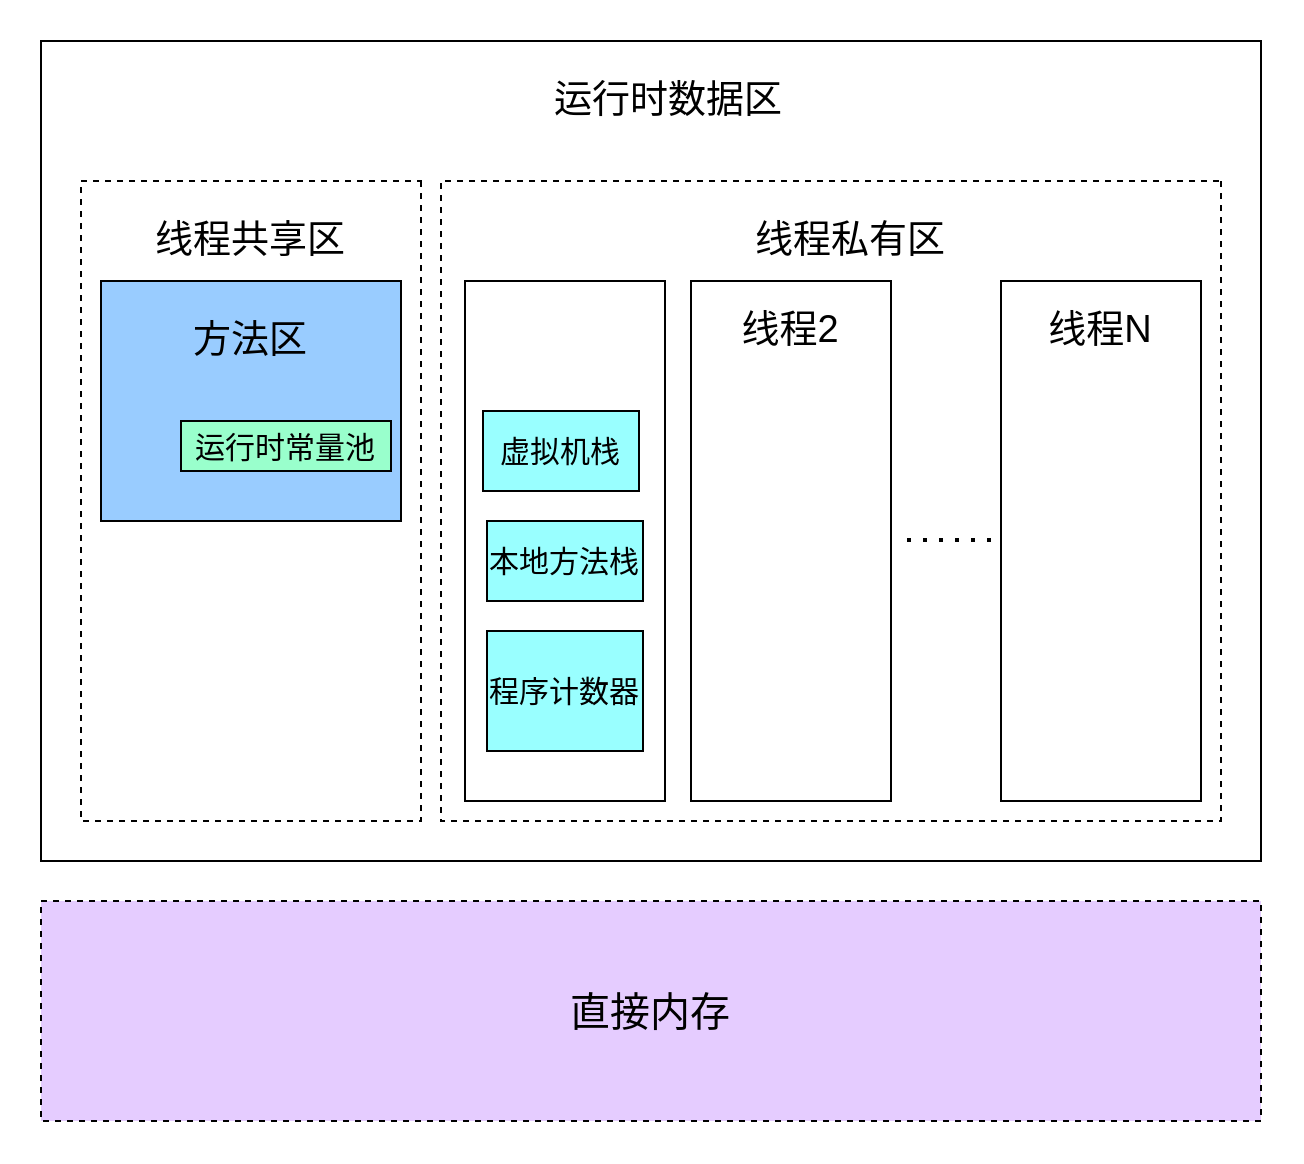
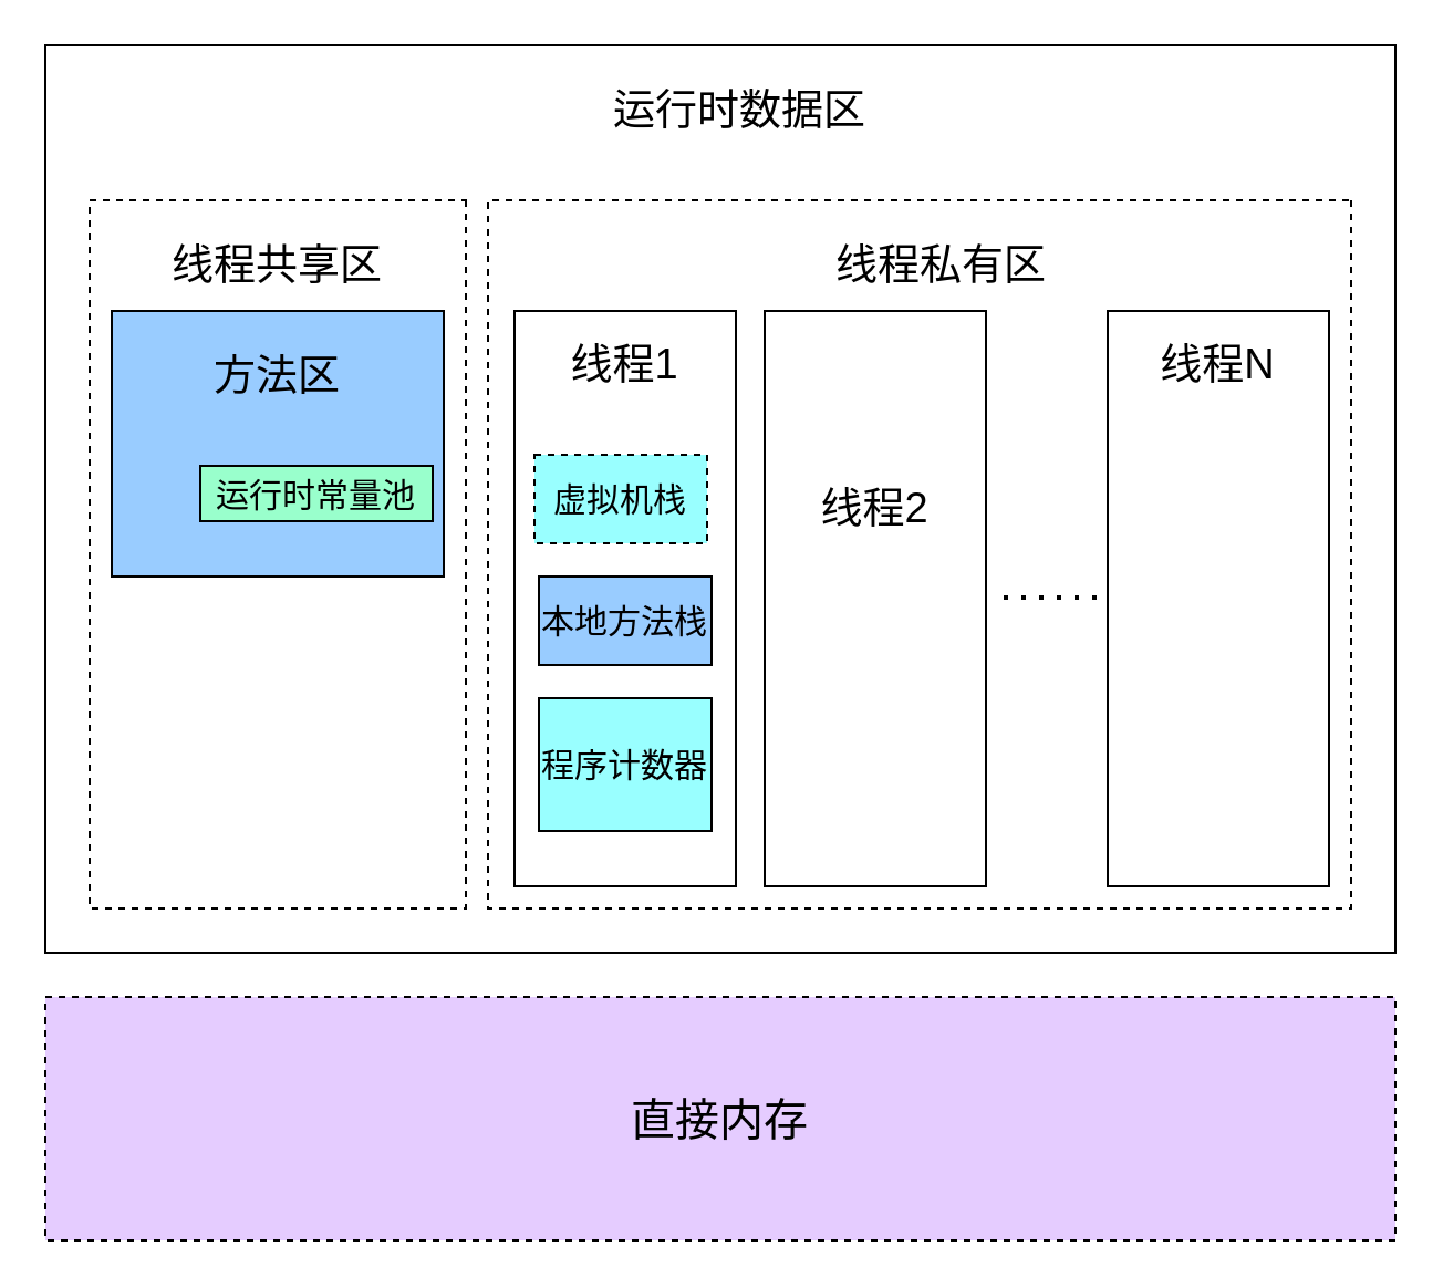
  <mxCell id="0" />
  <mxCell id="1" parent="0" />
  <mxCell id="2" value="&lt;font style=&quot;font-size: 20px&quot;&gt;直接内存&lt;/font&gt;" style="rounded=0;whiteSpace=wrap;html=1;fillColor=#E5CCFF;dashed=1;" vertex="1" parent="1"><mxGeometry x="20" y="450" width="610" height="110" as="geometry" /></mxCell>
  <mxCell id="3" value="" style="rounded=0;whiteSpace=wrap;html=1;" vertex="1" parent="1"><mxGeometry x="20" y="20" width="610" height="410" as="geometry" /></mxCell>
  <mxCell id="4" value="&lt;font style=&quot;font-size: 19px&quot;&gt;运行时数据区&lt;/font&gt;" style="text;html=1;strokeColor=none;fillColor=none;align=center;verticalAlign=middle;whiteSpace=wrap;rounded=0;" vertex="1" parent="1"><mxGeometry x="249" y="30" width="170" height="40" as="geometry" /></mxCell>
  <mxCell id="5" value="" style="rounded=0;whiteSpace=wrap;html=1;direction=south;dashed=1;" vertex="1" parent="1"><mxGeometry x="40" y="90" width="170" height="320" as="geometry" /></mxCell>
  <mxCell id="6" value="" style="rounded=0;whiteSpace=wrap;html=1;direction=south;dashed=1;" vertex="1" parent="1"><mxGeometry x="220" y="90" width="390" height="320" as="geometry" /></mxCell>
  <mxCell id="7" value="" style="rounded=0;whiteSpace=wrap;html=1;fillColor=#99CCFF;" vertex="1" parent="1"><mxGeometry x="50" y="140" width="150" height="120" as="geometry" /></mxCell>
  <mxCell id="8" value="&lt;font style=&quot;font-size: 19px&quot;&gt;线程共享区&lt;/font&gt;" style="text;html=1;strokeColor=none;fillColor=none;align=center;verticalAlign=middle;whiteSpace=wrap;rounded=0;" vertex="1" parent="1"><mxGeometry x="55" y="100" width="140" height="40" as="geometry" /></mxCell>
  <mxCell id="9" value="&lt;font style=&quot;font-size: 19px&quot;&gt;线程私有区&lt;/font&gt;" style="text;html=1;strokeColor=none;fillColor=none;align=center;verticalAlign=middle;whiteSpace=wrap;rounded=0;" vertex="1" parent="1"><mxGeometry x="355" y="100" width="140" height="40" as="geometry" /></mxCell>
  <mxCell id="10" value="&lt;span style=&quot;font-size: 19px&quot;&gt;方法区&lt;/span&gt;" style="text;html=1;strokeColor=none;fillColor=none;align=center;verticalAlign=middle;whiteSpace=wrap;rounded=0;" vertex="1" parent="1"><mxGeometry x="55" y="150" width="140" height="40" as="geometry" /></mxCell>
  <mxCell id="11" value="&lt;font style=&quot;font-size: 15px&quot;&gt;运行时常量池&lt;/font&gt;" style="rounded=0;whiteSpace=wrap;html=1;fillColor=#99FFCC;" vertex="1" parent="1"><mxGeometry x="90" y="210" width="105" height="25" as="geometry" /></mxCell>
  <mxCell id="12" value="" style="rounded=0;whiteSpace=wrap;html=1;direction=south;fillColor=#FFFFFF;" vertex="1" parent="1"><mxGeometry x="232" y="140" width="100" height="260" as="geometry" /></mxCell>
- <mxCell id="14" value="&lt;span style=&quot;font-size: 15px&quot;&gt;虚拟机栈&lt;/span&gt;" style="rounded=0;whiteSpace=wrap;html=1;fillColor=#99FFFF;" vertex="1" parent="1"><mxGeometry x="241" y="205" width="78" height="40" as="geometry" /></mxCell>
- <mxCell id="15" value="&lt;span style=&quot;font-size: 15px&quot;&gt;本地方法栈&lt;/span&gt;" style="rounded=0;whiteSpace=wrap;html=1;fillColor=#99FFFF;" vertex="1" parent="1"><mxGeometry x="243" y="260" width="78" height="40" as="geometry" /></mxCell>
+ <mxCell id="13" value="&lt;span style=&quot;font-size: 19px&quot;&gt;线程1&lt;/span&gt;" style="text;html=1;strokeColor=none;fillColor=none;align=center;verticalAlign=middle;whiteSpace=wrap;rounded=0;" vertex="1" parent="1"><mxGeometry x="247" y="150" width="70" height="30" as="geometry" /></mxCell>
+ <mxCell id="14" value="&lt;span style=&quot;font-size: 15px&quot;&gt;虚拟机栈&lt;/span&gt;" style="rounded=0;whiteSpace=wrap;html=1;fillColor=#99FFFF;dashed=1;" vertex="1" parent="1"><mxGeometry x="241" y="205" width="78" height="40" as="geometry" /></mxCell>
+ <mxCell id="15" value="&lt;span style=&quot;font-size: 15px&quot;&gt;本地方法栈&lt;/span&gt;" style="rounded=0;whiteSpace=wrap;html=1;fillColor=#99ccff;" vertex="1" parent="1"><mxGeometry x="243" y="260" width="78" height="40" as="geometry" /></mxCell>
  <mxCell id="16" value="&lt;span style=&quot;font-size: 15px&quot;&gt;程序计数器&lt;/span&gt;" style="rounded=0;whiteSpace=wrap;html=1;fillColor=#99FFFF;" vertex="1" parent="1"><mxGeometry x="243" y="315" width="78" height="60" as="geometry" /></mxCell>
  <mxCell id="17" value="" style="rounded=0;whiteSpace=wrap;html=1;direction=south;fillColor=#FFFFFF;" vertex="1" parent="1"><mxGeometry x="345" y="140" width="100" height="260" as="geometry" /></mxCell>
- <mxCell id="18" value="&lt;span style=&quot;font-size: 19px&quot;&gt;线程2&lt;/span&gt;" style="text;html=1;strokeColor=none;fillColor=none;align=center;verticalAlign=middle;whiteSpace=wrap;rounded=0;" vertex="1" parent="1"><mxGeometry x="360" y="150" width="70" height="30" as="geometry" /></mxCell>
+ <mxCell id="18" value="&lt;span style=&quot;font-size: 19px&quot;&gt;线程2&lt;/span&gt;" style="text;html=1;strokeColor=none;fillColor=none;align=center;verticalAlign=middle;whiteSpace=wrap;rounded=0;" vertex="1" parent="1"><mxGeometry x="360" y="215" width="70" height="30" as="geometry" /></mxCell>
  <mxCell id="19" value="" style="rounded=0;whiteSpace=wrap;html=1;direction=south;fillColor=#FFFFFF;" vertex="1" parent="1"><mxGeometry x="500" y="140" width="100" height="260" as="geometry" /></mxCell>
  <mxCell id="20" value="&lt;span style=&quot;font-size: 19px&quot;&gt;线程N&lt;/span&gt;" style="text;html=1;strokeColor=none;fillColor=none;align=center;verticalAlign=middle;whiteSpace=wrap;rounded=0;" vertex="1" parent="1"><mxGeometry x="515" y="150" width="70" height="30" as="geometry" /></mxCell>
  <mxCell id="21" value="" style="endArrow=none;dashed=1;html=1;dashPattern=1 3;strokeWidth=2;" edge="1" parent="1"><mxGeometry width="50" height="50" relative="1" as="geometry"><mxPoint x="453" y="269.5" as="sourcePoint" /><mxPoint x="500" y="269.5" as="targetPoint" /></mxGeometry></mxCell>
